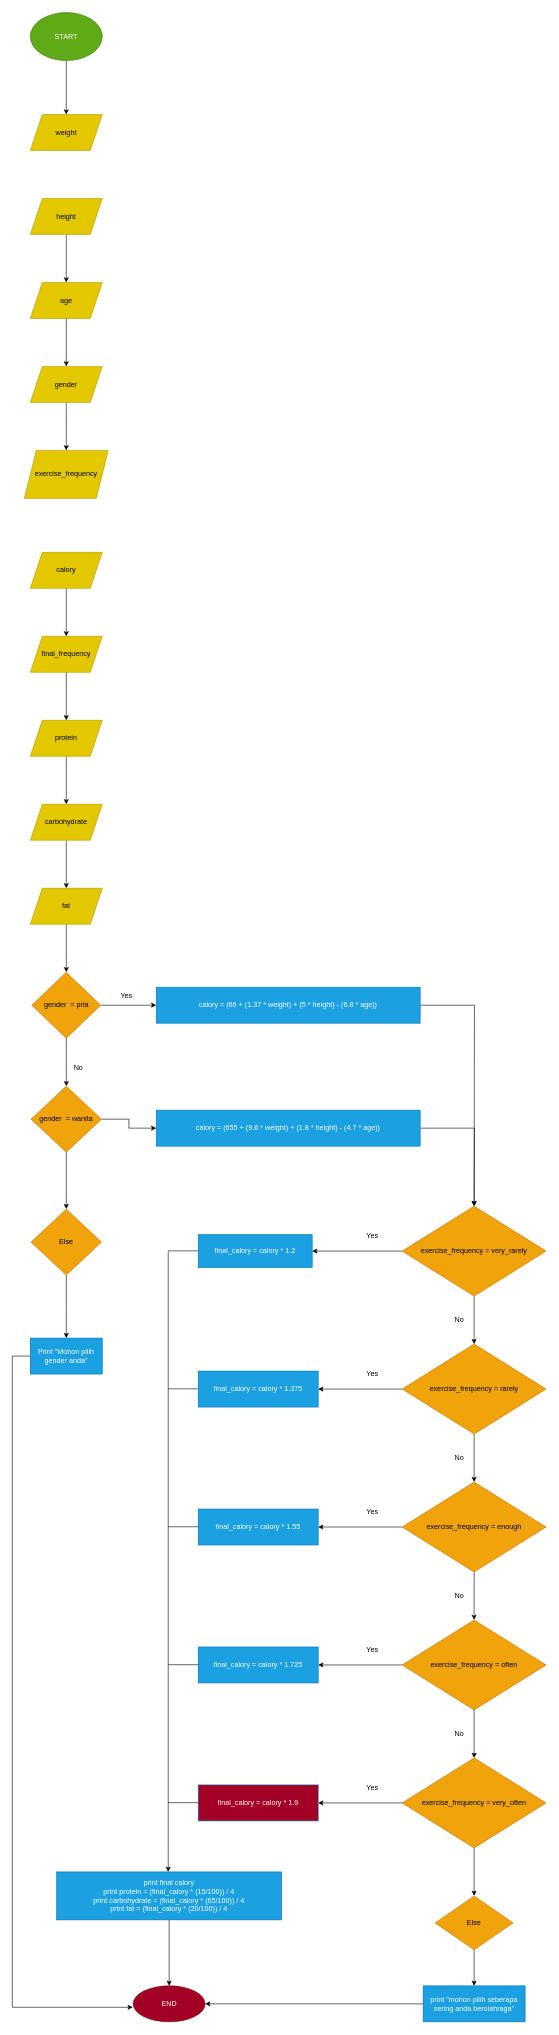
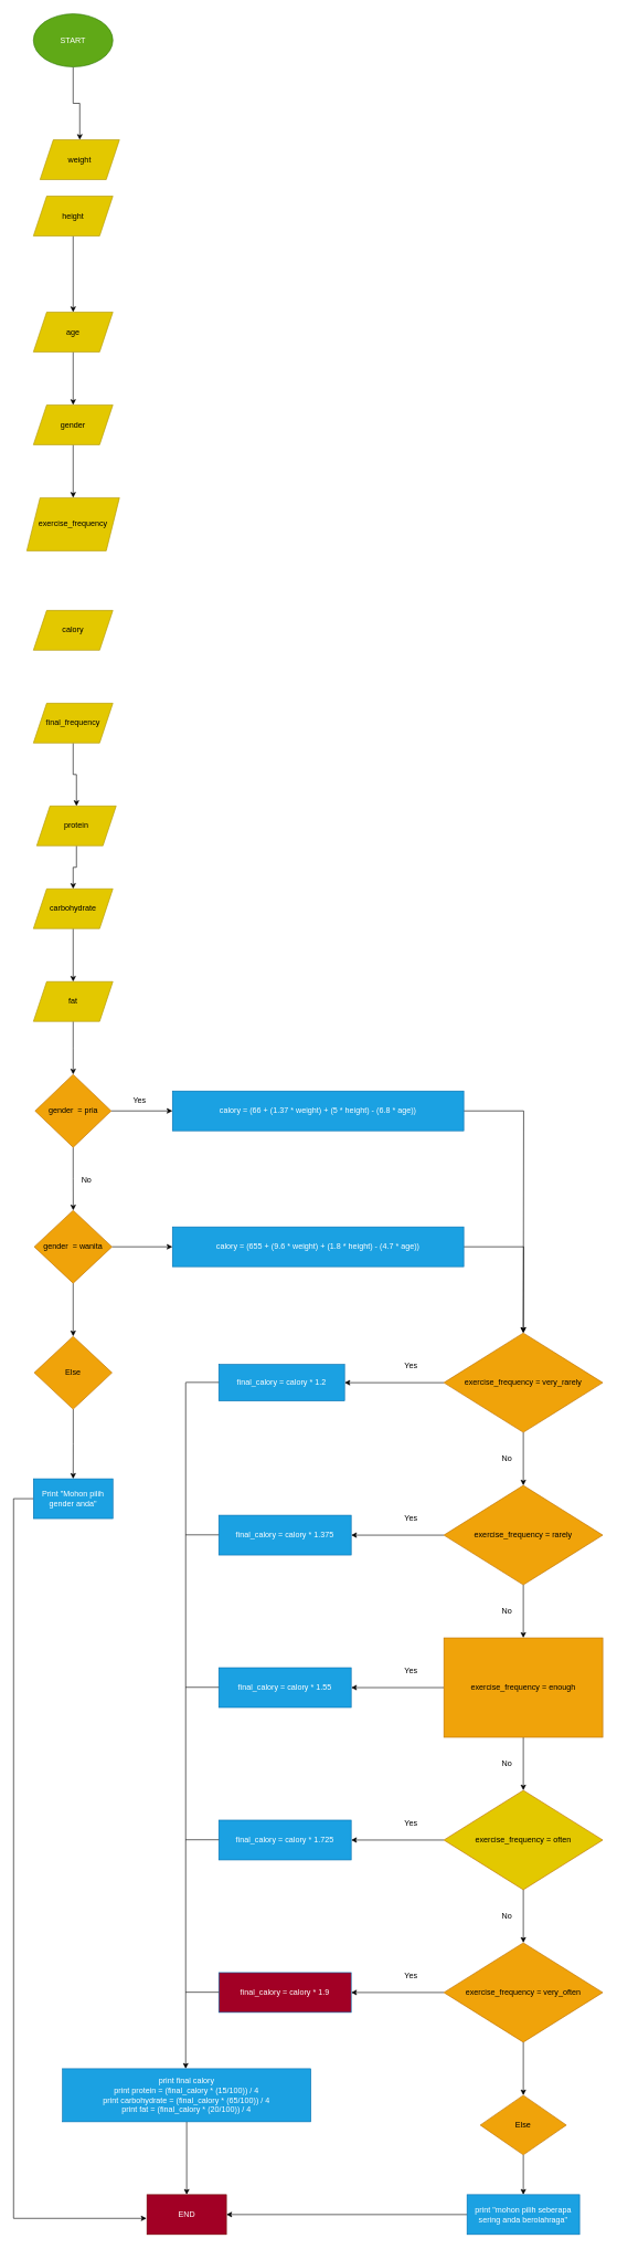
  <mxCell id="0" />
  <mxCell id="1" parent="0" />
  <mxCell id="2" value="" style="edgeStyle=orthogonalEdgeStyle;rounded=0;orthogonalLoop=1;jettySize=auto;html=1;" parent="1" source="3" target="4" edge="1"><mxGeometry relative="1" as="geometry" /></mxCell>
  <mxCell id="3" value="START" style="ellipse;whiteSpace=wrap;html=1;fillColor=#60a917;fontColor=#ffffff;strokeColor=#2D7600;" parent="1" vertex="1"><mxGeometry x="50" y="20" width="120" height="80" as="geometry" /></mxCell>
- <mxCell id="4" value="weight" style="shape=parallelogram;perimeter=parallelogramPerimeter;whiteSpace=wrap;html=1;fixedSize=1;fillColor=#e3c800;fontColor=#000000;strokeColor=#B09500;" parent="1" vertex="1"><mxGeometry x="50" y="190" width="120" height="60" as="geometry" /></mxCell>
+ <mxCell id="4" value="weight" style="shape=parallelogram;perimeter=parallelogramPerimeter;whiteSpace=wrap;html=1;fixedSize=1;fillColor=#e3c800;fontColor=#000000;strokeColor=#B09500;" parent="1" vertex="1"><mxGeometry x="60" y="210" width="120" height="60" as="geometry" /></mxCell>
  <mxCell id="5" value="" style="edgeStyle=orthogonalEdgeStyle;rounded=0;orthogonalLoop=1;jettySize=auto;html=1;" parent="1" source="6" target="8" edge="1"><mxGeometry relative="1" as="geometry" /></mxCell>
- <mxCell id="6" value="height" style="shape=parallelogram;perimeter=parallelogramPerimeter;whiteSpace=wrap;html=1;fixedSize=1;fillColor=#e3c800;fontColor=#000000;strokeColor=#B09500;" parent="1" vertex="1"><mxGeometry x="50" y="330" width="120" height="60" as="geometry" /></mxCell>
+ <mxCell id="6" value="height" style="shape=parallelogram;perimeter=parallelogramPerimeter;whiteSpace=wrap;html=1;fixedSize=1;fillColor=#e3c800;fontColor=#000000;strokeColor=#B09500;" parent="1" vertex="1"><mxGeometry x="50" y="295" width="120" height="60" as="geometry" /></mxCell>
  <mxCell id="7" value="" style="edgeStyle=orthogonalEdgeStyle;rounded=0;orthogonalLoop=1;jettySize=auto;html=1;" parent="1" source="8" target="10" edge="1"><mxGeometry relative="1" as="geometry" /></mxCell>
  <mxCell id="8" value="age" style="shape=parallelogram;perimeter=parallelogramPerimeter;whiteSpace=wrap;html=1;fixedSize=1;fillColor=#e3c800;fontColor=#000000;strokeColor=#B09500;" parent="1" vertex="1"><mxGeometry x="50" y="470" width="120" height="60" as="geometry" /></mxCell>
  <mxCell id="9" value="" style="edgeStyle=orthogonalEdgeStyle;rounded=0;orthogonalLoop=1;jettySize=auto;html=1;" parent="1" source="10" target="11" edge="1"><mxGeometry relative="1" as="geometry" /></mxCell>
  <mxCell id="10" value="gender" style="shape=parallelogram;perimeter=parallelogramPerimeter;whiteSpace=wrap;html=1;fixedSize=1;fillColor=#e3c800;fontColor=#000000;strokeColor=#B09500;" parent="1" vertex="1"><mxGeometry x="50" y="610" width="120" height="60" as="geometry" /></mxCell>
  <mxCell id="11" value="&lt;span style=&quot;&quot;&gt;exercise_frequency&lt;/span&gt;" style="shape=parallelogram;perimeter=parallelogramPerimeter;whiteSpace=wrap;html=1;fixedSize=1;fillColor=#e3c800;fontColor=#000000;strokeColor=#B09500;" parent="1" vertex="1"><mxGeometry x="40" y="750" width="140" height="80" as="geometry" /></mxCell>
- <mxCell id="12" value="" style="edgeStyle=orthogonalEdgeStyle;rounded=0;orthogonalLoop=1;jettySize=auto;html=1;" parent="1" source="13" target="15" edge="1"><mxGeometry relative="1" as="geometry" /></mxCell>
  <mxCell id="13" value="calory" style="shape=parallelogram;perimeter=parallelogramPerimeter;whiteSpace=wrap;html=1;fixedSize=1;fillColor=#e3c800;fontColor=#000000;strokeColor=#B09500;" parent="1" vertex="1"><mxGeometry x="50" y="920" width="120" height="60" as="geometry" /></mxCell>
  <mxCell id="14" value="" style="edgeStyle=orthogonalEdgeStyle;rounded=0;orthogonalLoop=1;jettySize=auto;html=1;" parent="1" source="15" target="17" edge="1"><mxGeometry relative="1" as="geometry" /></mxCell>
  <mxCell id="15" value="final_frequency" style="shape=parallelogram;perimeter=parallelogramPerimeter;whiteSpace=wrap;html=1;fixedSize=1;fillColor=#e3c800;fontColor=#000000;strokeColor=#B09500;" parent="1" vertex="1"><mxGeometry x="50" y="1060" width="120" height="60" as="geometry" /></mxCell>
  <mxCell id="16" value="" style="edgeStyle=orthogonalEdgeStyle;rounded=0;orthogonalLoop=1;jettySize=auto;html=1;" parent="1" source="17" target="19" edge="1"><mxGeometry relative="1" as="geometry" /></mxCell>
- <mxCell id="17" value="protein" style="shape=parallelogram;perimeter=parallelogramPerimeter;whiteSpace=wrap;html=1;fixedSize=1;fillColor=#e3c800;fontColor=#000000;strokeColor=#B09500;" parent="1" vertex="1"><mxGeometry x="50" y="1200" width="120" height="60" as="geometry" /></mxCell>
+ <mxCell id="17" value="protein" style="shape=parallelogram;perimeter=parallelogramPerimeter;whiteSpace=wrap;html=1;fixedSize=1;fillColor=#e3c800;fontColor=#000000;strokeColor=#B09500;" parent="1" vertex="1"><mxGeometry x="55" y="1215" width="120" height="60" as="geometry" /></mxCell>
  <mxCell id="18" value="" style="edgeStyle=orthogonalEdgeStyle;rounded=0;orthogonalLoop=1;jettySize=auto;html=1;" parent="1" source="19" target="21" edge="1"><mxGeometry relative="1" as="geometry" /></mxCell>
  <mxCell id="19" value="carbohydrate" style="shape=parallelogram;perimeter=parallelogramPerimeter;whiteSpace=wrap;html=1;fixedSize=1;fillColor=#e3c800;fontColor=#000000;strokeColor=#B09500;" parent="1" vertex="1"><mxGeometry x="50" y="1340" width="120" height="60" as="geometry" /></mxCell>
  <mxCell id="20" value="" style="edgeStyle=orthogonalEdgeStyle;rounded=0;orthogonalLoop=1;jettySize=auto;html=1;" parent="1" source="21" edge="1"><mxGeometry relative="1" as="geometry"><mxPoint x="110" y="1620" as="targetPoint" /></mxGeometry></mxCell>
  <mxCell id="21" value="fat" style="shape=parallelogram;perimeter=parallelogramPerimeter;whiteSpace=wrap;html=1;fixedSize=1;fillColor=#e3c800;fontColor=#000000;strokeColor=#B09500;" parent="1" vertex="1"><mxGeometry x="50" y="1480" width="120" height="60" as="geometry" /></mxCell>
  <mxCell id="22" value="" style="edgeStyle=orthogonalEdgeStyle;rounded=0;orthogonalLoop=1;jettySize=auto;html=1;" parent="1" source="24" target="26" edge="1"><mxGeometry relative="1" as="geometry" /></mxCell>
  <mxCell id="23" value="" style="edgeStyle=orthogonalEdgeStyle;rounded=0;orthogonalLoop=1;jettySize=auto;html=1;" parent="1" source="24" target="31" edge="1"><mxGeometry relative="1" as="geometry" /></mxCell>
  <mxCell id="24" value="gender&amp;nbsp; = pria" style="rhombus;whiteSpace=wrap;html=1;fillColor=#f0a30a;fontColor=#000000;strokeColor=#BD7000;" parent="1" vertex="1"><mxGeometry x="52.5" y="1620" width="115" height="110" as="geometry" /></mxCell>
  <mxCell id="25" style="edgeStyle=orthogonalEdgeStyle;rounded=0;orthogonalLoop=1;jettySize=auto;html=1;exitX=1;exitY=0.5;exitDx=0;exitDy=0;" parent="1" source="26" edge="1"><mxGeometry relative="1" as="geometry"><mxPoint x="790" y="2010" as="targetPoint" /></mxGeometry></mxCell>
  <mxCell id="26" value="calory = (66 + (1.37 * weight) + (5 * height) - (6.8 * age))" style="whiteSpace=wrap;html=1;fillColor=#1ba1e2;strokeColor=#006EAF;fontColor=#ffffff;" parent="1" vertex="1"><mxGeometry x="260" y="1645" width="440" height="60" as="geometry" /></mxCell>
  <mxCell id="27" value="" style="edgeStyle=orthogonalEdgeStyle;rounded=0;orthogonalLoop=1;jettySize=auto;html=1;" parent="1" source="28" edge="1"><mxGeometry relative="1" as="geometry"><mxPoint x="790" y="2010" as="targetPoint" /></mxGeometry></mxCell>
  <mxCell id="28" value="calory = (655 + (9.6 * weight) + (1.8 * height) - (4.7 * age))" style="whiteSpace=wrap;html=1;fillColor=#1ba1e2;fontColor=#ffffff;strokeColor=#006EAF;" parent="1" vertex="1"><mxGeometry x="260" y="1850" width="440" height="60" as="geometry" /></mxCell>
  <mxCell id="29" style="edgeStyle=orthogonalEdgeStyle;rounded=0;orthogonalLoop=1;jettySize=auto;html=1;exitX=1;exitY=0.5;exitDx=0;exitDy=0;entryX=0;entryY=0.5;entryDx=0;entryDy=0;" parent="1" source="31" target="28" edge="1"><mxGeometry relative="1" as="geometry" /></mxCell>
  <mxCell id="30" value="" style="edgeStyle=orthogonalEdgeStyle;rounded=0;orthogonalLoop=1;jettySize=auto;html=1;" parent="1" source="31" target="78" edge="1"><mxGeometry relative="1" as="geometry" /></mxCell>
- <mxCell id="31" value="gender&amp;nbsp; = wanita" style="rhombus;whiteSpace=wrap;html=1;fillColor=#f0a30a;fontColor=#000000;strokeColor=#BD7000;" parent="1" vertex="1"><mxGeometry x="51.25" y="1810" width="117.5" height="110" as="geometry" /></mxCell>
+ <mxCell id="31" value="gender&amp;nbsp; = wanita" style="rhombus;whiteSpace=wrap;html=1;fillColor=#f0a30a;fontColor=#000000;strokeColor=#BD7000;" parent="1" vertex="1"><mxGeometry x="51.25" y="1825" width="117.5" height="110" as="geometry" /></mxCell>
  <mxCell id="32" value="" style="edgeStyle=orthogonalEdgeStyle;rounded=0;orthogonalLoop=1;jettySize=auto;html=1;" parent="1" source="34" target="37" edge="1"><mxGeometry relative="1" as="geometry" /></mxCell>
  <mxCell id="33" value="" style="edgeStyle=orthogonalEdgeStyle;rounded=0;orthogonalLoop=1;jettySize=auto;html=1;" parent="1" source="34" target="47" edge="1"><mxGeometry relative="1" as="geometry" /></mxCell>
  <mxCell id="34" value="&lt;span&gt;exercise_frequency = very_rarely&lt;/span&gt;" style="rhombus;whiteSpace=wrap;html=1;fillColor=#f0a30a;fontColor=#000000;strokeColor=#BD7000;" parent="1" vertex="1"><mxGeometry x="670" y="2010" width="240" height="150" as="geometry" /></mxCell>
  <mxCell id="35" value="" style="edgeStyle=orthogonalEdgeStyle;rounded=0;orthogonalLoop=1;jettySize=auto;html=1;" parent="1" source="37" target="40" edge="1"><mxGeometry relative="1" as="geometry" /></mxCell>
  <mxCell id="36" value="" style="edgeStyle=orthogonalEdgeStyle;rounded=0;orthogonalLoop=1;jettySize=auto;html=1;" parent="1" source="37" target="52" edge="1"><mxGeometry relative="1" as="geometry" /></mxCell>
  <mxCell id="37" value="&lt;span style=&quot;&quot;&gt;exercise_frequency = rarely&lt;/span&gt;" style="rhombus;whiteSpace=wrap;html=1;fillColor=#f0a30a;fontColor=#000000;strokeColor=#BD7000;" parent="1" vertex="1"><mxGeometry x="670" y="2240" width="240" height="150" as="geometry" /></mxCell>
  <mxCell id="38" value="" style="edgeStyle=orthogonalEdgeStyle;rounded=0;orthogonalLoop=1;jettySize=auto;html=1;" parent="1" source="40" target="43" edge="1"><mxGeometry relative="1" as="geometry" /></mxCell>
  <mxCell id="39" value="" style="edgeStyle=orthogonalEdgeStyle;rounded=0;orthogonalLoop=1;jettySize=auto;html=1;" parent="1" source="40" target="53" edge="1"><mxGeometry relative="1" as="geometry" /></mxCell>
- <mxCell id="40" value="&lt;span style=&quot;&quot;&gt;exercise_frequency = enough&lt;/span&gt;" style="rhombus;whiteSpace=wrap;html=1;fillColor=#f0a30a;fontColor=#000000;strokeColor=#BD7000;" parent="1" vertex="1"><mxGeometry x="670" y="2470" width="240" height="150" as="geometry" /></mxCell>
+ <mxCell id="40" value="&lt;span style=&quot;&quot;&gt;exercise_frequency = enough&lt;/span&gt;" style="whiteSpace=wrap;html=1;fillColor=#f0a30a;fontColor=#000000;strokeColor=#BD7000;rounded=0;" parent="1" vertex="1"><mxGeometry x="670" y="2470" width="240" height="150" as="geometry" /></mxCell>
  <mxCell id="41" value="" style="edgeStyle=orthogonalEdgeStyle;rounded=0;orthogonalLoop=1;jettySize=auto;html=1;" parent="1" source="43" target="46" edge="1"><mxGeometry relative="1" as="geometry" /></mxCell>
  <mxCell id="42" value="" style="edgeStyle=orthogonalEdgeStyle;rounded=0;orthogonalLoop=1;jettySize=auto;html=1;" parent="1" source="43" target="54" edge="1"><mxGeometry relative="1" as="geometry" /></mxCell>
- <mxCell id="43" value="&lt;span style=&quot;&quot;&gt;exercise_frequency = often&lt;/span&gt;" style="rhombus;whiteSpace=wrap;html=1;fillColor=#f0a30a;fontColor=#000000;strokeColor=#BD7000;" parent="1" vertex="1"><mxGeometry x="670" y="2700" width="240" height="150" as="geometry" /></mxCell>
+ <mxCell id="43" value="&lt;span style=&quot;&quot;&gt;exercise_frequency = often&lt;/span&gt;" style="rhombus;whiteSpace=wrap;html=1;fillColor=#e3c800;fontColor=#000000;strokeColor=#BD7000;" parent="1" vertex="1"><mxGeometry x="670" y="2700" width="240" height="150" as="geometry" /></mxCell>
  <mxCell id="44" value="" style="edgeStyle=orthogonalEdgeStyle;rounded=0;orthogonalLoop=1;jettySize=auto;html=1;" parent="1" source="46" target="55" edge="1"><mxGeometry relative="1" as="geometry" /></mxCell>
  <mxCell id="45" value="" style="edgeStyle=orthogonalEdgeStyle;rounded=0;orthogonalLoop=1;jettySize=auto;html=1;" parent="1" source="46" target="73" edge="1"><mxGeometry relative="1" as="geometry" /></mxCell>
  <mxCell id="46" value="&lt;span&gt;exercise_frequency = very_often&lt;/span&gt;" style="rhombus;whiteSpace=wrap;html=1;fillColor=#f0a30a;fontColor=#000000;strokeColor=#BD7000;" parent="1" vertex="1"><mxGeometry x="670" y="2930" width="240" height="150" as="geometry" /></mxCell>
  <mxCell id="47" value="final_calory = calory * 1.2" style="whiteSpace=wrap;html=1;fillColor=#1ba1e2;fontColor=#ffffff;strokeColor=#006EAF;" parent="1" vertex="1"><mxGeometry x="330" y="2057.5" width="190" height="55" as="geometry" /></mxCell>
  <mxCell id="48" value="Yes" style="text;html=1;align=center;verticalAlign=middle;resizable=0;points=[];autosize=1;strokeColor=none;fillColor=none;" parent="1" vertex="1"><mxGeometry x="190" y="1650" width="40" height="20" as="geometry" /></mxCell>
  <mxCell id="49" value="No" style="text;html=1;align=center;verticalAlign=middle;resizable=0;points=[];autosize=1;strokeColor=none;fillColor=none;" parent="1" vertex="1"><mxGeometry x="115" y="1770" width="30" height="20" as="geometry" /></mxCell>
  <mxCell id="50" value="Yes" style="text;html=1;align=center;verticalAlign=middle;resizable=0;points=[];autosize=1;strokeColor=none;fillColor=none;" parent="1" vertex="1"><mxGeometry x="600" y="2050" width="40" height="20" as="geometry" /></mxCell>
  <mxCell id="51" value="No" style="text;html=1;align=center;verticalAlign=middle;resizable=0;points=[];autosize=1;strokeColor=none;fillColor=none;" parent="1" vertex="1"><mxGeometry x="750" y="2190" width="30" height="20" as="geometry" /></mxCell>
  <mxCell id="52" value="final_calory = calory * 1.375" style="whiteSpace=wrap;html=1;fillColor=#1ba1e2;fontColor=#ffffff;strokeColor=#006EAF;" parent="1" vertex="1"><mxGeometry x="330" y="2285" width="200" height="60" as="geometry" /></mxCell>
  <mxCell id="53" value="final_calory = calory * 1.55" style="whiteSpace=wrap;html=1;fillColor=#1ba1e2;fontColor=#ffffff;strokeColor=#006EAF;" parent="1" vertex="1"><mxGeometry x="330" y="2515" width="200" height="60" as="geometry" /></mxCell>
  <mxCell id="54" value="final_calory = calory * 1.725" style="whiteSpace=wrap;html=1;fillColor=#1ba1e2;fontColor=#ffffff;strokeColor=#006EAF;" parent="1" vertex="1"><mxGeometry x="330" y="2745" width="200" height="60" as="geometry" /></mxCell>
  <mxCell id="55" value="final_calory = calory * 1.9" style="whiteSpace=wrap;html=1;fillColor=#a20025;fontColor=#ffffff;strokeColor=#006EAF;" parent="1" vertex="1"><mxGeometry x="330" y="2975" width="200" height="60" as="geometry" /></mxCell>
  <mxCell id="56" value="Yes" style="text;html=1;align=center;verticalAlign=middle;resizable=0;points=[];autosize=1;strokeColor=none;fillColor=none;" parent="1" vertex="1"><mxGeometry x="600" y="2280" width="40" height="20" as="geometry" /></mxCell>
  <mxCell id="57" value="No" style="text;html=1;align=center;verticalAlign=middle;resizable=0;points=[];autosize=1;strokeColor=none;fillColor=none;" parent="1" vertex="1"><mxGeometry x="750" y="2420" width="30" height="20" as="geometry" /></mxCell>
  <mxCell id="58" value="Yes" style="text;html=1;align=center;verticalAlign=middle;resizable=0;points=[];autosize=1;strokeColor=none;fillColor=none;" parent="1" vertex="1"><mxGeometry x="600" y="2510" width="40" height="20" as="geometry" /></mxCell>
  <mxCell id="59" value="Yes" style="text;html=1;align=center;verticalAlign=middle;resizable=0;points=[];autosize=1;strokeColor=none;fillColor=none;" parent="1" vertex="1"><mxGeometry x="600" y="2740" width="40" height="20" as="geometry" /></mxCell>
  <mxCell id="60" value="Yes" style="text;html=1;align=center;verticalAlign=middle;resizable=0;points=[];autosize=1;strokeColor=none;fillColor=none;" parent="1" vertex="1"><mxGeometry x="600" y="2970" width="40" height="20" as="geometry" /></mxCell>
  <mxCell id="61" value="No" style="text;html=1;align=center;verticalAlign=middle;resizable=0;points=[];autosize=1;strokeColor=none;fillColor=none;" parent="1" vertex="1"><mxGeometry x="750" y="2880" width="30" height="20" as="geometry" /></mxCell>
  <mxCell id="62" value="No" style="text;html=1;align=center;verticalAlign=middle;resizable=0;points=[];autosize=1;strokeColor=none;fillColor=none;" parent="1" vertex="1"><mxGeometry x="750" y="2650" width="30" height="20" as="geometry" /></mxCell>
  <mxCell id="63" value="" style="endArrow=none;html=1;rounded=0;" parent="1" edge="1"><mxGeometry width="50" height="50" relative="1" as="geometry"><mxPoint x="280" y="2084.57" as="sourcePoint" /><mxPoint x="330" y="2084.57" as="targetPoint" /></mxGeometry></mxCell>
  <mxCell id="64" value="" style="endArrow=none;html=1;rounded=0;" parent="1" edge="1"><mxGeometry width="50" height="50" relative="1" as="geometry"><mxPoint x="280" y="2314.57" as="sourcePoint" /><mxPoint x="330" y="2314.57" as="targetPoint" /></mxGeometry></mxCell>
  <mxCell id="65" value="" style="endArrow=none;html=1;rounded=0;" parent="1" edge="1"><mxGeometry width="50" height="50" relative="1" as="geometry"><mxPoint x="280" y="2544.57" as="sourcePoint" /><mxPoint x="330" y="2544.57" as="targetPoint" /></mxGeometry></mxCell>
  <mxCell id="66" value="" style="endArrow=none;html=1;rounded=0;" parent="1" edge="1"><mxGeometry width="50" height="50" relative="1" as="geometry"><mxPoint x="280" y="2774.57" as="sourcePoint" /><mxPoint x="330" y="2774.57" as="targetPoint" /></mxGeometry></mxCell>
  <mxCell id="67" value="" style="endArrow=none;html=1;rounded=0;" parent="1" edge="1"><mxGeometry width="50" height="50" relative="1" as="geometry"><mxPoint x="280" y="3004.57" as="sourcePoint" /><mxPoint x="330" y="3004.57" as="targetPoint" /></mxGeometry></mxCell>
  <mxCell id="68" value="" style="endArrow=classic;html=1;rounded=0;" parent="1" edge="1"><mxGeometry width="50" height="50" relative="1" as="geometry"><mxPoint x="280" y="2085" as="sourcePoint" /><mxPoint x="280" y="3120" as="targetPoint" /></mxGeometry></mxCell>
  <mxCell id="69" value="" style="edgeStyle=orthogonalEdgeStyle;rounded=0;orthogonalLoop=1;jettySize=auto;html=1;" parent="1" source="70" target="71" edge="1"><mxGeometry relative="1" as="geometry" /></mxCell>
  <mxCell id="70" value="print final calory&lt;br&gt;print protein = (final_calory * (15/100)) / 4&lt;br&gt;print carbohydrate = (final_calory * (65/100)) / 4&lt;br&gt;print fat = (final_calory * (20/100)) / 4" style="whiteSpace=wrap;html=1;fillColor=#1ba1e2;fontColor=#ffffff;strokeColor=#006EAF;" parent="1" vertex="1"><mxGeometry x="94" y="3120" width="375" height="80" as="geometry" /></mxCell>
- <mxCell id="71" value="END" style="ellipse;whiteSpace=wrap;html=1;fillColor=#a20025;fontColor=#ffffff;strokeColor=#6F0000;" parent="1" vertex="1"><mxGeometry x="221.5" y="3310" width="120" height="60" as="geometry" /></mxCell>
+ <mxCell id="71" value="END" style="whiteSpace=wrap;html=1;fillColor=#a20025;fontColor=#ffffff;strokeColor=#6F0000;rounded=0;" parent="1" vertex="1"><mxGeometry x="221.5" y="3310" width="120" height="60" as="geometry" /></mxCell>
  <mxCell id="72" value="" style="edgeStyle=orthogonalEdgeStyle;rounded=0;orthogonalLoop=1;jettySize=auto;html=1;" parent="1" source="73" target="76" edge="1"><mxGeometry relative="1" as="geometry" /></mxCell>
  <mxCell id="73" value="&lt;span style=&quot;&quot;&gt;Else&lt;/span&gt;" style="rhombus;whiteSpace=wrap;html=1;fillColor=#f0a30a;fontColor=#000000;strokeColor=#BD7000;" parent="1" vertex="1"><mxGeometry x="725" y="3160" width="130" height="90" as="geometry" /></mxCell>
  <mxCell id="74" style="edgeStyle=orthogonalEdgeStyle;rounded=0;orthogonalLoop=1;jettySize=auto;html=1;exitX=0.5;exitY=1;exitDx=0;exitDy=0;" parent="1" source="24" target="24" edge="1"><mxGeometry relative="1" as="geometry" /></mxCell>
  <mxCell id="75" style="edgeStyle=orthogonalEdgeStyle;rounded=0;orthogonalLoop=1;jettySize=auto;html=1;entryX=1;entryY=0.5;entryDx=0;entryDy=0;" parent="1" source="76" target="71" edge="1"><mxGeometry relative="1" as="geometry" /></mxCell>
  <mxCell id="76" value="print &quot;mohon pilih seberapa sering anda berolahraga&quot;" style="whiteSpace=wrap;html=1;fillColor=#1ba1e2;fontColor=#ffffff;strokeColor=#006EAF;" parent="1" vertex="1"><mxGeometry x="705" y="3310" width="170" height="60" as="geometry" /></mxCell>
  <mxCell id="77" value="" style="edgeStyle=orthogonalEdgeStyle;rounded=0;orthogonalLoop=1;jettySize=auto;html=1;" parent="1" source="78" target="80" edge="1"><mxGeometry relative="1" as="geometry" /></mxCell>
  <mxCell id="78" value="Else" style="rhombus;whiteSpace=wrap;html=1;fillColor=#f0a30a;fontColor=#000000;strokeColor=#BD7000;" parent="1" vertex="1"><mxGeometry x="51.25" y="2015" width="117.5" height="110" as="geometry" /></mxCell>
  <mxCell id="79" style="edgeStyle=orthogonalEdgeStyle;rounded=0;orthogonalLoop=1;jettySize=auto;html=1;entryX=-0.005;entryY=0.595;entryDx=0;entryDy=0;entryPerimeter=0;" parent="1" source="80" target="71" edge="1"><mxGeometry relative="1" as="geometry"><Array as="points"><mxPoint x="20" y="2260" /><mxPoint x="20" y="3346" /></Array></mxGeometry></mxCell>
  <mxCell id="80" value="Print &quot;Mohon pilih gender anda&quot;" style="whiteSpace=wrap;html=1;fillColor=#1ba1e2;fontColor=#ffffff;strokeColor=#006EAF;" parent="1" vertex="1"><mxGeometry x="50" y="2230" width="120" height="60" as="geometry" /></mxCell>
